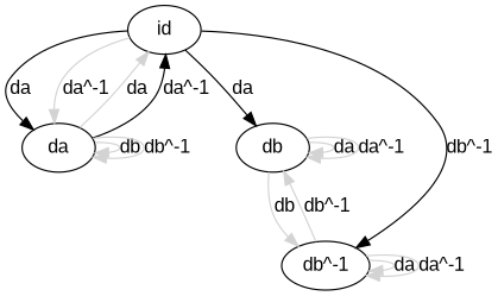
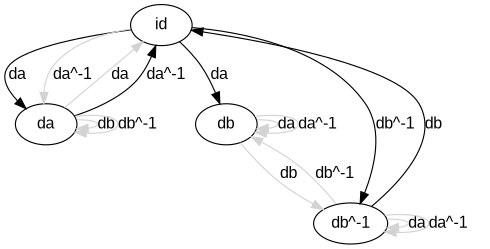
  digraph {
    fontname="Liberation Sans"
    node [fontname="Liberation Sans"]
    edge [fontname="Liberation Sans" color=lightgray]
    n1 [label=id]
    n2 [label=da]
    n3 [label=db]
    n4 [label="db^-1"]
    n1 -> n2 [label=da color=""]
    n1 -> n2 [label="da^-1"]
    n1 -> n3 [label=da color=""]
    n1 -> n4 [label="db^-1" color=""]
    n2 -> n1 [label=da]
    n2 -> n1 [label="da^-1" color=""]
    n2 -> n2 [label=db]
    n2 -> n2 [label="db^-1"]
    n3 -> n3 [label=da]
    n3 -> n3 [label="da^-1"]
    n3 -> n4 [label=db]
+   n4 -> n1 [label=db color=""]
    n4 -> n3 [label="db^-1"]
    n4 -> n4 [label=da]
    n4 -> n4 [label="da^-1"]
  }
